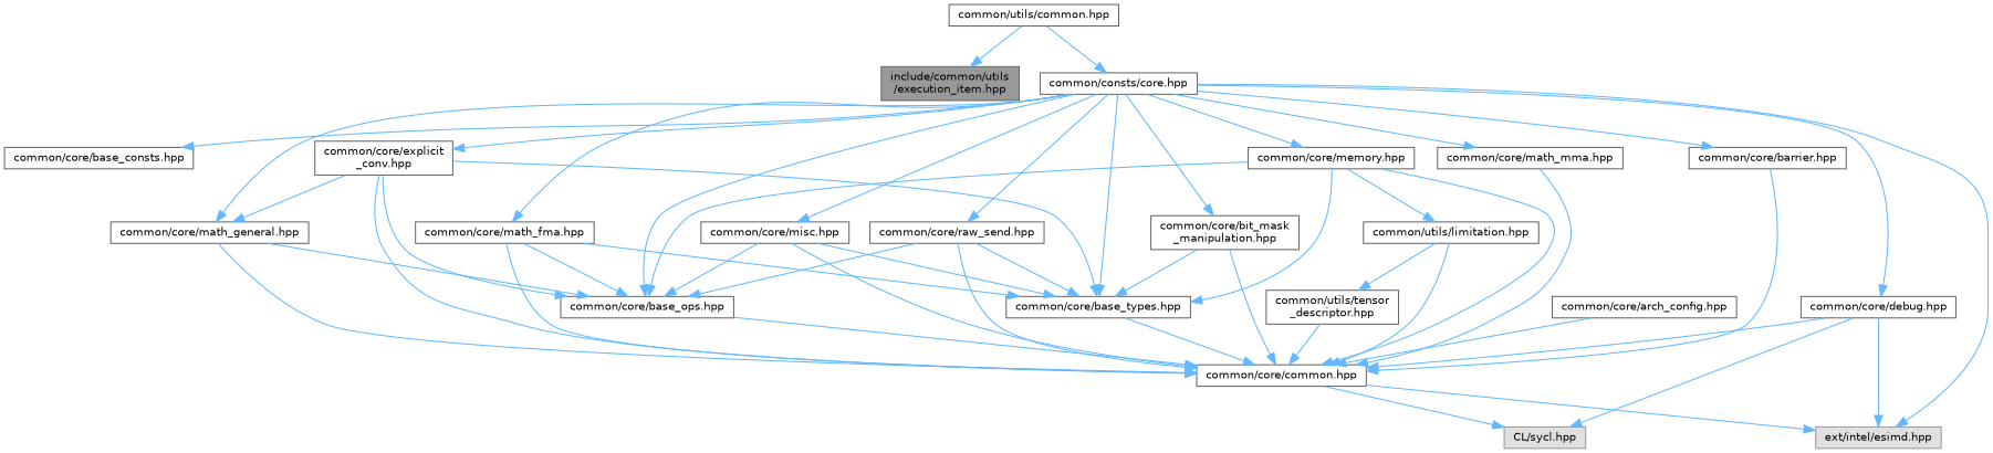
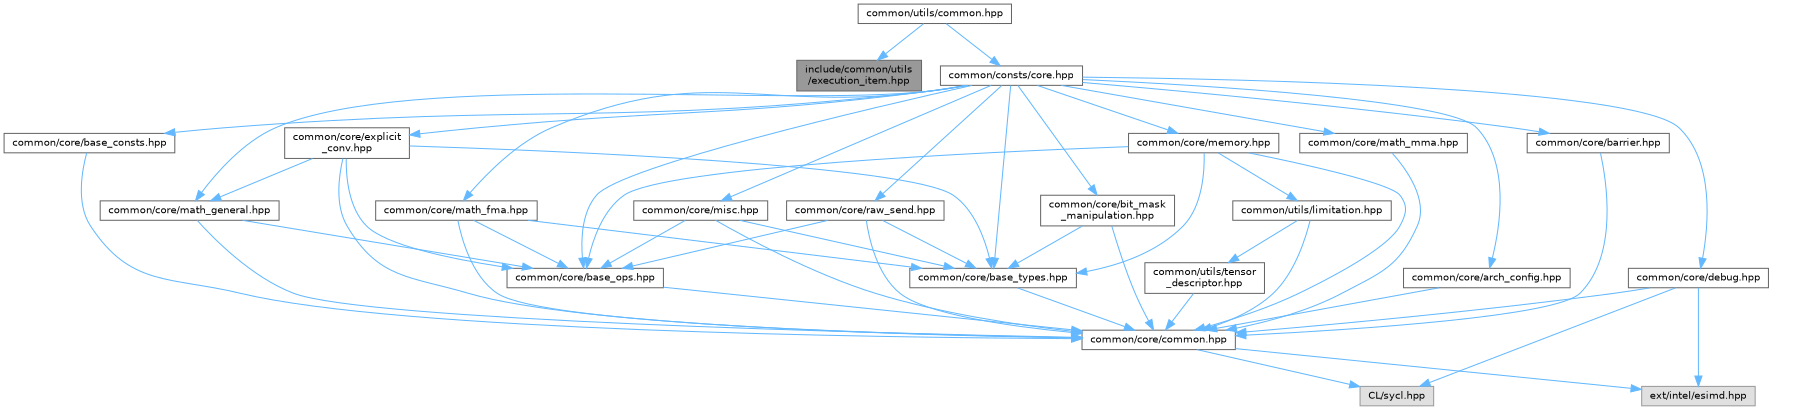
  digraph {
    node [color=grey40 fillcolor=white fontname=Helvetica fontsize=10 shape=box style=filled]
    edge [color=steelblue1 fontname=Helvetica fontsize=10 labelfontname=Helvetica labelfontsize=10 style=solid]
    n1 [color=gray40 fillcolor=grey60 fontcolor=black height=0.2 label="include/common/utils\l/execution_item.hpp" width=0.4]
    n2 [height=0.2 label="common/utils/common.hpp" width=0.4]
    n3 [height=0.2 label="common/consts/core.hpp" width=0.4]
    n4 [height=0.2 label="common/core/arch_config.hpp" width=0.4]
    n5 [height=0.2 label="common/core/barrier.hpp" width=0.4]
    n6 [height=0.2 label="common/core/base_consts.hpp" width=0.4]
    n7 [height=0.2 label="common/core/base_ops.hpp" width=0.4]
    n8 [height=0.2 label="common/core/base_types.hpp" width=0.4]
    n9 [height=0.2 label="common/core/bit_mask\l_manipulation.hpp" width=0.4]
    n10 [height=0.2 label="common/core/debug.hpp" width=0.4]
    n11 [height=0.2 label="common/core/explicit\l_conv.hpp" width=0.4]
    n12 [height=0.2 label="common/core/math_general.hpp" width=0.4]
    n13 [height=0.2 label="common/core/math_fma.hpp" width=0.4]
    n14 [height=0.2 label="common/core/math_mma.hpp" width=0.4]
    n15 [height=0.2 label="common/core/memory.hpp" width=0.4]
    n16 [height=0.2 label="common/core/misc.hpp" width=0.4]
    n17 [height=0.2 label="common/core/raw_send.hpp" width=0.4]
    n18 [height=0.2 label="common/core/common.hpp" width=0.4]
    n19 [color=grey60 fillcolor="#E0E0E0" height=0.2 label="CL/sycl.hpp" width=0.4]
    n20 [color=grey60 fillcolor="#E0E0E0" height=0.2 label="ext/intel/esimd.hpp" width=0.4]
    n21 [height=0.2 label="common/utils/limitation.hpp" width=0.4]
    n22 [height=0.2 label="common/utils/tensor\l_descriptor.hpp" width=0.4]
    n2 -> n1
    n2 -> n3
-   n3 -> n20
+   n3 -> n4
    n3 -> n5
    n3 -> n6
    n3 -> n7
    n3 -> n8
    n3 -> n9
    n3 -> n10
    n3 -> n11
    n3 -> n12
    n3 -> n13
    n3 -> n14
    n3 -> n15
    n3 -> n16
    n3 -> n17
    n4 -> n18
    n5 -> n18
+   n6 -> n18
    n7 -> n18
    n8 -> n18
    n9 -> n8
    n9 -> n18
    n10 -> n18
    n10 -> n19
    n10 -> n20
    n11 -> n7
    n11 -> n8
    n11 -> n12
    n11 -> n18
    n12 -> n7
    n12 -> n18
    n13 -> n7
    n13 -> n8
    n13 -> n18
    n14 -> n18
    n15 -> n7
    n15 -> n8
    n15 -> n18
    n15 -> n21
    n16 -> n7
    n16 -> n8
    n16 -> n18
    n17 -> n7
    n17 -> n8
    n17 -> n18
    n18 -> n19
    n18 -> n20
    n21 -> n18
    n21 -> n22
    n22 -> n18
  }
